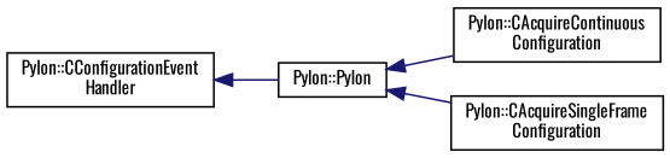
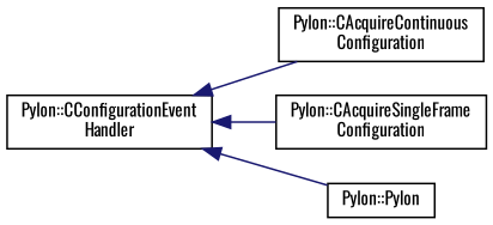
  digraph {
    fontname=Oswald
    rankdir=LR
    node [color=black fillcolor=white fontname=Oswald fontsize=10 shape=record style=filled]
    edge [color=midnightblue dir=back fontname=Oswald fontsize=10 labelfontname=Helvetica labelfontsize=10 style=solid]
    n1 [height=0.2 label="Pylon::CConfigurationEvent\lHandler" width=0.4]
    n2 [height=0.2 label="Pylon::CAcquireContinuous\lConfiguration" width=0.4]
    n3 [height=0.2 label="Pylon::CAcquireSingleFrame\lConfiguration" width=0.4]
    n4 [height=0.2 label="Pylon::Pylon" width=0.4]
-   n4 -> n2
-   n4 -> n3
+   n1 -> n2
+   n1 -> n3
    n1 -> n4
  }
